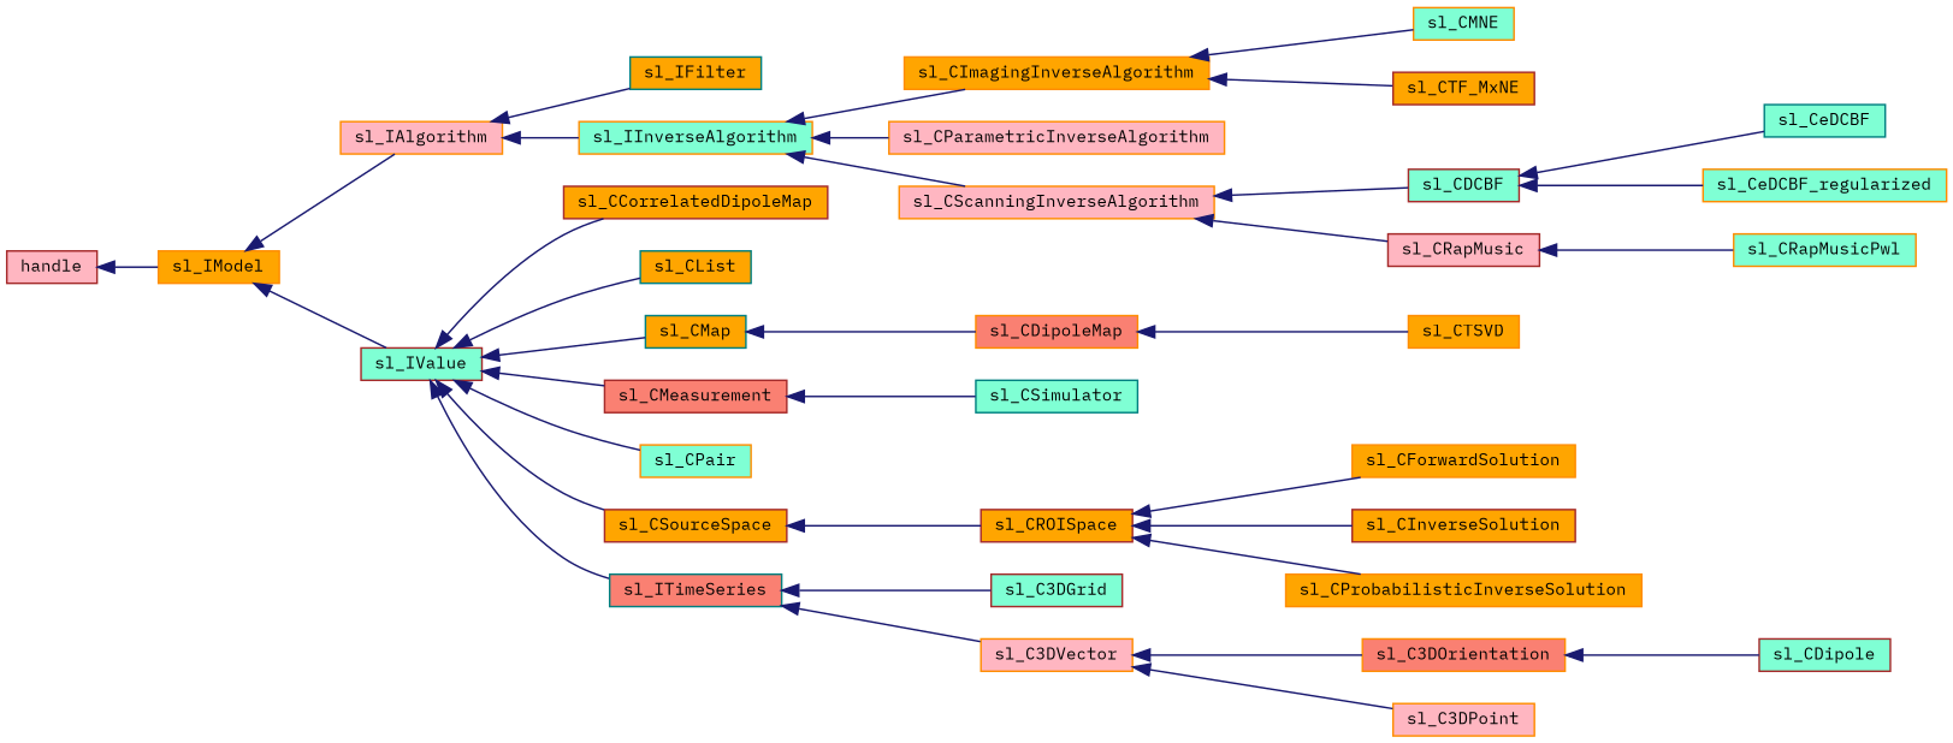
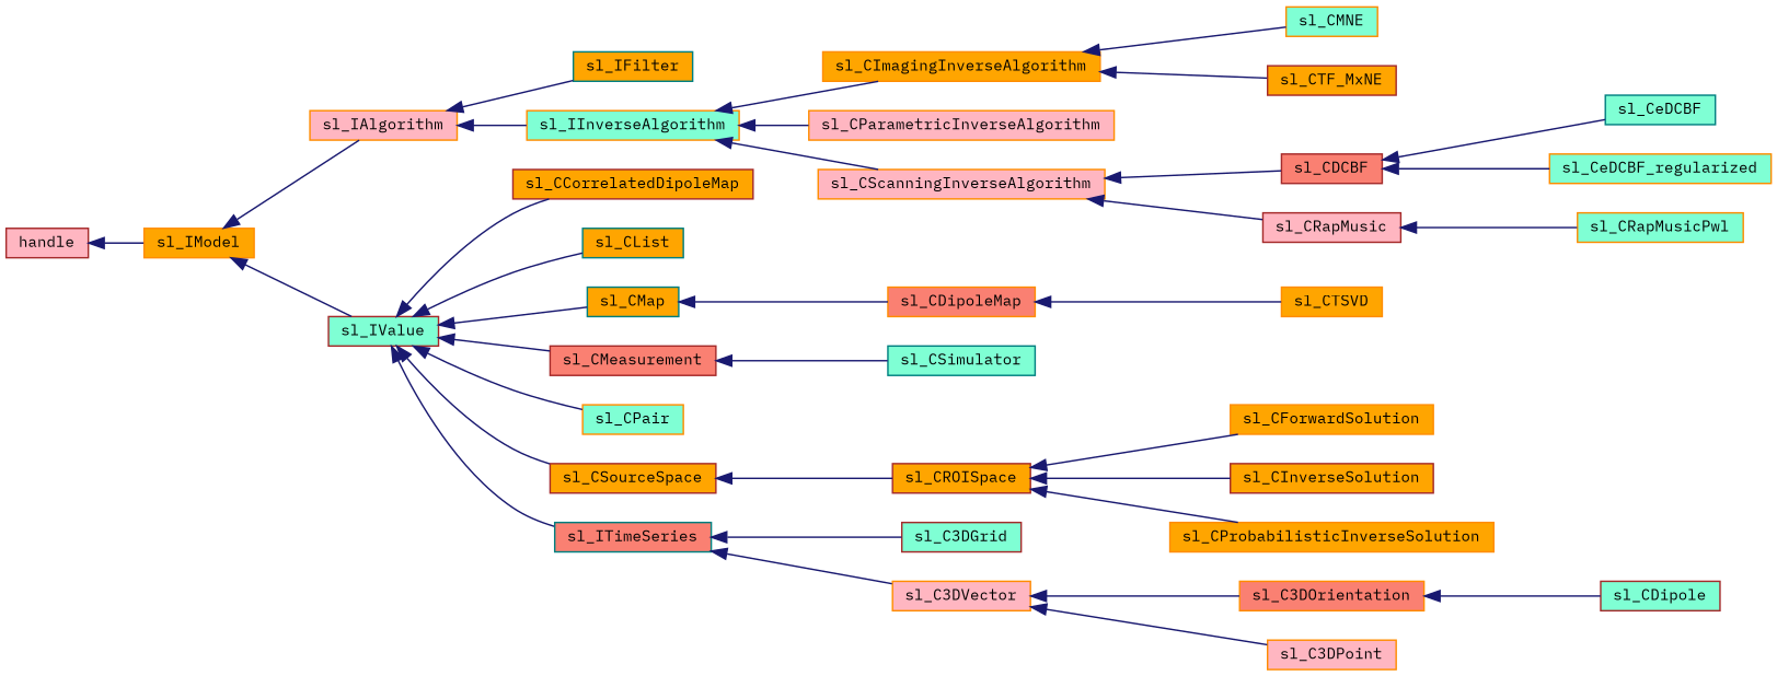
  digraph {
    fontname="IBM Plex Mono"
    rankdir=LR
    node [color=darkorange fillcolor=orange fontname="IBM Plex Mono" fontsize=10 shape=record style=filled]
    edge [color=midnightblue dir=back fontname="IBM Plex Mono" fontsize=10 labelfontname=FreeSans labelfontsize=10 style=solid]
    n1 [color=brown fillcolor=lightpink fontcolor=black height=0.2 label=handle width=0.4]
    n2 [height=0.2 label=sl_IModel width=0.4]
    n3 [fillcolor=lightpink height=0.2 label=sl_IAlgorithm width=0.4]
    n4 [color=brown fillcolor=aquamarine height=0.2 label=sl_IValue width=0.4]
    n5 [color=teal height=0.2 label=sl_IFilter width=0.4]
    n6 [fillcolor=aquamarine height=0.2 label=sl_IInverseAlgorithm width=0.4]
    n7 [color=brown height=0.2 label=sl_CCorrelatedDipoleMap width=0.4]
    n8 [color=teal height=0.2 label=sl_CList width=0.4]
    n9 [color=teal height=0.2 label=sl_CMap width=0.4]
    n10 [color=brown fillcolor=salmon height=0.2 label=sl_CMeasurement width=0.4]
    n11 [fillcolor=aquamarine height=0.2 label=sl_CPair width=0.4]
    n12 [color=brown height=0.2 label=sl_CSourceSpace width=0.4]
    n13 [color=teal fillcolor=salmon height=0.2 label=sl_ITimeSeries width=0.4]
    n14 [height=0.2 label=sl_CImagingInverseAlgorithm width=0.4]
    n15 [fillcolor=lightpink height=0.2 label=sl_CParametricInverseAlgorithm width=0.4]
    n16 [fillcolor=lightpink height=0.2 label=sl_CScanningInverseAlgorithm width=0.4]
    n17 [fillcolor=aquamarine height=0.2 label=sl_CMNE width=0.4]
    n18 [color=brown height=0.2 label=sl_CTF_MxNE width=0.4]
-   n19 [color=brown fillcolor=aquamarine height=0.2 label=sl_CDCBF width=0.4]
+   n19 [color=brown fillcolor=salmon height=0.2 label=sl_CDCBF width=0.4]
    n20 [color=brown fillcolor=lightpink height=0.2 label=sl_CRapMusic width=0.4]
    n21 [height=0.2 label=sl_CTSVD width=0.4]
    n22 [color=teal fillcolor=aquamarine height=0.2 label=sl_CeDCBF width=0.4]
    n23 [fillcolor=aquamarine height=0.2 label=sl_CeDCBF_regularized width=0.4]
    n24 [fillcolor=aquamarine height=0.2 label=sl_CRapMusicPwl width=0.4]
    n25 [fillcolor=salmon height=0.2 label=sl_CDipoleMap width=0.4]
    n26 [color=teal fillcolor=aquamarine height=0.2 label=sl_CSimulator width=0.4]
    n27 [color=brown height=0.2 label=sl_CROISpace width=0.4]
    n28 [color=brown fillcolor=aquamarine height=0.2 label=sl_C3DGrid width=0.4]
    n29 [fillcolor=lightpink height=0.2 label=sl_C3DVector width=0.4]
    n30 [height=0.2 label=sl_CForwardSolution width=0.4]
    n31 [color=brown height=0.2 label=sl_CInverseSolution width=0.4]
    n32 [height=0.2 label=sl_CProbabilisticInverseSolution width=0.4]
    n33 [fillcolor=salmon height=0.2 label=sl_C3DOrientation width=0.4]
    n34 [fillcolor=lightpink height=0.2 label=sl_C3DPoint width=0.4]
    n35 [color=brown fillcolor=aquamarine height=0.2 label=sl_CDipole width=0.4]
    n1 -> n2
    n2 -> n3
    n2 -> n4
    n3 -> n5
    n3 -> n6
    n4 -> n7
    n4 -> n8
    n4 -> n9
    n4 -> n10
    n4 -> n11
    n4 -> n12
    n4 -> n13
    n6 -> n14
    n6 -> n15
    n6 -> n16
    n9 -> n25
    n10 -> n26
    n12 -> n27
    n13 -> n28
    n13 -> n29
    n14 -> n17
    n14 -> n18
    n16 -> n19
    n16 -> n20
    n19 -> n22
    n19 -> n23
    n20 -> n24
    n25 -> n21
    n27 -> n30
    n27 -> n31
    n27 -> n32
    n29 -> n33
    n29 -> n34
    n33 -> n35
  }
